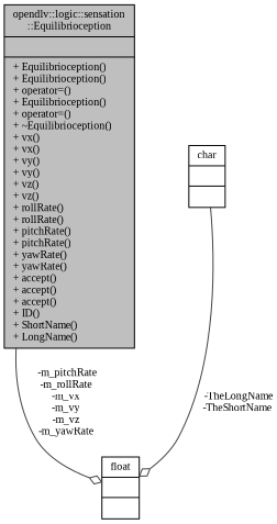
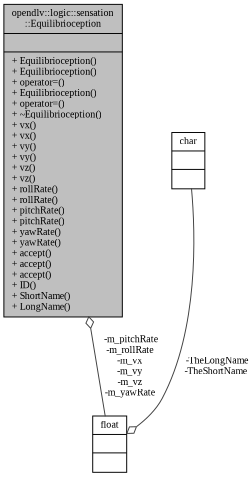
  digraph {
    fontname="Liberation Serif"
    node [color=black fillcolor=white fontname="Liberation Serif" fontsize=10 shape=record style=filled]
    edge [arrowhead=odiamond color=grey25 fontname="Liberation Serif" fontsize=10 labelfontname=Helvetica labelfontsize=10 style=solid]
    n1 [fillcolor=grey75 fontcolor=black height=0.2 label="{opendlv::logic::sensation\l::Equilibrioception\n||+ Equilibrioception()\l+ Equilibrioception()\l+ operator=()\l+ Equilibrioception()\l+ operator=()\l+ ~Equilibrioception()\l+ vx()\l+ vx()\l+ vy()\l+ vy()\l+ vz()\l+ vz()\l+ rollRate()\l+ rollRate()\l+ pitchRate()\l+ pitchRate()\l+ yawRate()\l+ yawRate()\l+ accept()\l+ accept()\l+ accept()\l+ ID()\l+ ShortName()\l+ LongName()\l}" width=0.4]
    n2 [height=0.2 label="{char\n||}" width=0.4]
    n3 [height=0.2 label="{float\n||}" width=0.4]
    n2 -> n3 [label=" -TheLongName\n-TheShortName"]
-   n1 -> n3 [label=" -m_pitchRate\n-m_rollRate\n-m_vx\n-m_vy\n-m_vz\n-m_yawRate"]
+   n3 -> n1 [label=" -m_pitchRate\n-m_rollRate\n-m_vx\n-m_vy\n-m_vz\n-m_yawRate"]
  }
